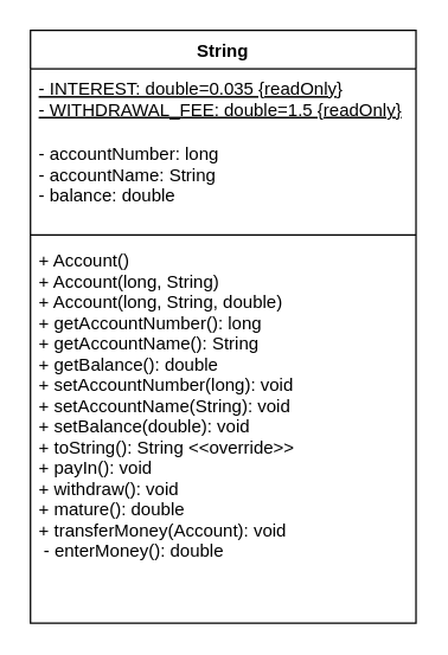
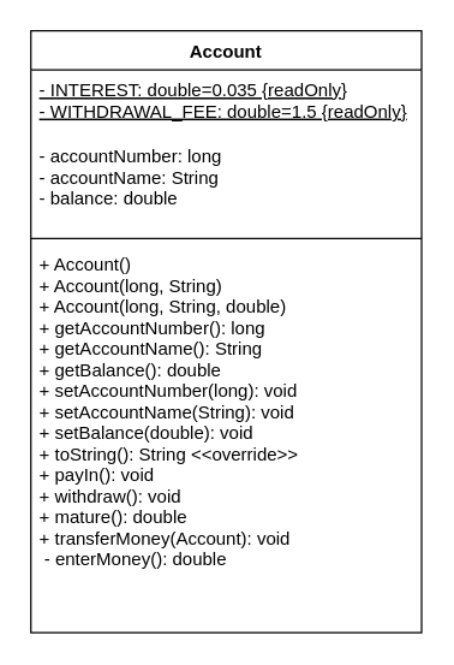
  <mxCell id="0" />
  <mxCell id="1" parent="0" />
- <mxCell id="2" value="String" style="swimlane;fontStyle=1;align=center;verticalAlign=top;childLayout=stackLayout;horizontal=1;startSize=26;horizontalStack=0;resizeParent=1;resizeParentMax=0;resizeLast=0;collapsible=1;marginBottom=0;" parent="1" vertex="1"><mxGeometry x="20" y="20" width="260" height="400" as="geometry" /></mxCell>
+ <mxCell id="2" value="Account" style="swimlane;fontStyle=1;align=center;verticalAlign=top;childLayout=stackLayout;horizontal=1;startSize=26;horizontalStack=0;resizeParent=1;resizeParentMax=0;resizeLast=0;collapsible=1;marginBottom=0;" parent="1" vertex="1"><mxGeometry x="20" y="20" width="260" height="400" as="geometry" /></mxCell>
  <mxCell id="3" value="- INTEREST: double=0.035 {readOnly}&#10;- WITHDRAWAL_FEE: double=1.5 {readOnly}" style="text;strokeColor=none;fillColor=none;align=left;verticalAlign=top;spacingLeft=4;spacingRight=4;overflow=hidden;rotatable=0;points=[[0,0.5],[1,0.5]];portConstraint=eastwest;fontStyle=4" parent="2" vertex="1"><mxGeometry y="26" width="260" height="44" as="geometry" /></mxCell>
  <mxCell id="4" value="- accountNumber: long&#10;- accountName: String&#10;- balance: double" style="text;strokeColor=none;fillColor=none;align=left;verticalAlign=top;spacingLeft=4;spacingRight=4;overflow=hidden;rotatable=0;points=[[0,0.5],[1,0.5]];portConstraint=eastwest;" parent="2" vertex="1"><mxGeometry y="70" width="260" height="64" as="geometry" /></mxCell>
  <mxCell id="5" value="" style="line;strokeWidth=1;fillColor=none;align=left;verticalAlign=middle;spacingTop=-1;spacingLeft=3;spacingRight=3;rotatable=0;labelPosition=right;points=[];portConstraint=eastwest;" parent="2" vertex="1"><mxGeometry y="134" width="260" height="8" as="geometry" /></mxCell>
  <mxCell id="6" value="+ Account()&#10;+ Account(long, String)&#10;+ Account(long, String, double)&#10;+ getAccountNumber(): long&#10;+ getAccountName(): String&#10;+ getBalance(): double&#10;+ setAccountNumber(long): void&#10;+ setAccountName(String): void&#10;+ setBalance(double): void&#10;+ toString(): String &lt;&lt;override&gt;&gt;&#10;+ payIn(): void&#10;+ withdraw(): void&#10;+ mature(): double&#10;+ transferMoney(Account): void&#10; - enterMoney(): double" style="text;strokeColor=none;fillColor=none;align=left;verticalAlign=top;spacingLeft=4;spacingRight=4;overflow=hidden;rotatable=0;points=[[0,0.5],[1,0.5]];portConstraint=eastwest;" parent="2" vertex="1"><mxGeometry y="142" width="260" height="258" as="geometry" /></mxCell>
